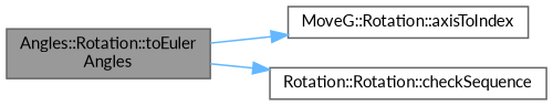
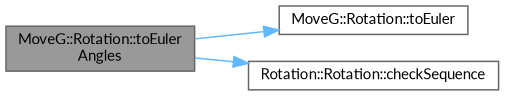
  digraph {
    fontname=Lato
    rankdir=LR
    node [color=grey40 fillcolor=white fontname=Lato fontsize=10 shape=box style=filled]
    edge [color=steelblue1 fontname=Lato fontsize=10 labelfontname=Helvetica labelfontsize=10 style=solid]
-   n1 [color=gray40 fillcolor=grey60 fontcolor=black height=0.2 label="Angles::Rotation::toEuler\lAngles" width=0.4]
-   n2 [height=0.2 label="MoveG::Rotation::axisToIndex" width=0.4]
+   n1 [color=gray40 fillcolor=grey60 fontcolor=black height=0.2 label="MoveG::Rotation::toEuler\lAngles" width=0.4]
+   n2 [height=0.2 label="MoveG::Rotation::toEuler" width=0.4]
    n3 [height=0.2 label="Rotation::Rotation::checkSequence" width=0.4]
    n1 -> n2
    n1 -> n3
  }
